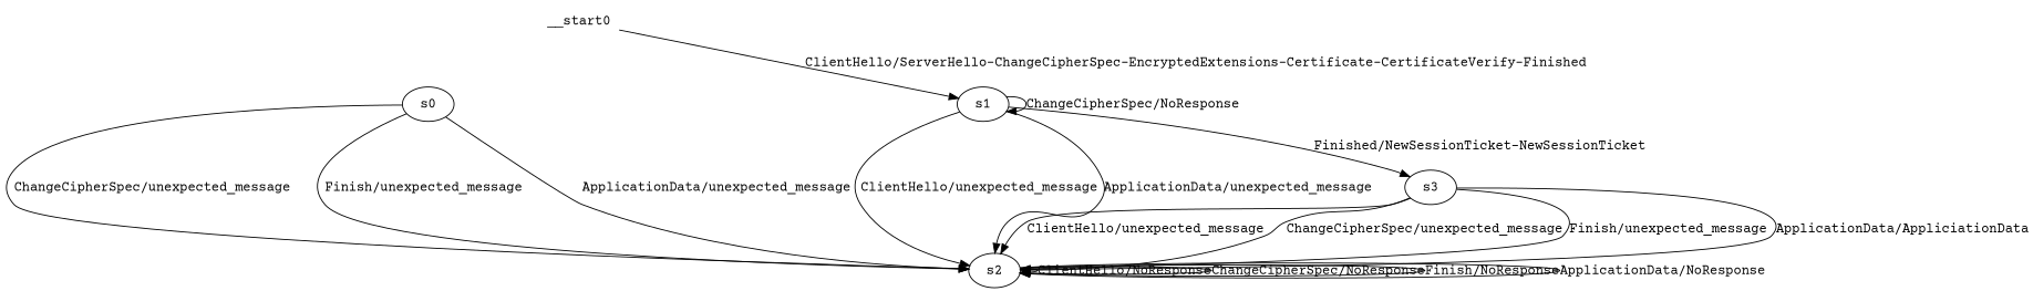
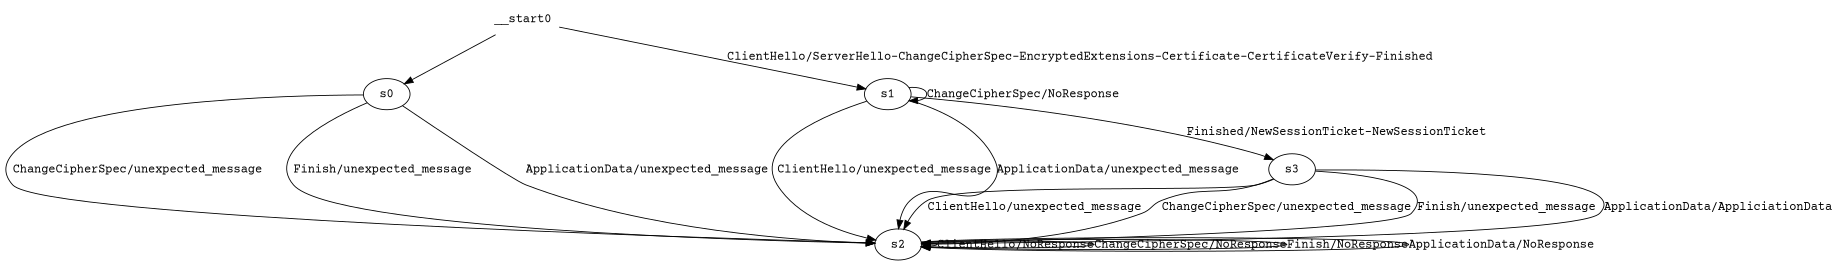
  digraph {
    fontname="Courier Prime"
    node [fontname="Courier Prime"]
    edge [fontname="Courier Prime"]
    n1 [label=s0]
    n2 [label=s2]
    n3 [label=s1]
    n4 [label=s3]
    __start0 [shape=none]
    n1 -> n2 [label="ChangeCipherSpec/unexpected_message"]
    n1 -> n2 [label="Finish/unexpected_message"]
    n1 -> n2 [label="ApplicationData/unexpected_message"]
    n2 -> n2 [label="ClientHello/NoResponse"]
    n2 -> n2 [label="ChangeCipherSpec/NoResponse"]
    n2 -> n2 [label="Finish/NoResponse"]
    n2 -> n2 [label="ApplicationData/NoResponse"]
    n3 -> n2 [label="ClientHello/unexpected_message"]
    n3 -> n2 [label="ApplicationData/unexpected_message"]
    n3 -> n3 [label="ChangeCipherSpec/NoResponse"]
    n3 -> n4 [label="Finished/NewSessionTicket-NewSessionTicket"]
    n4 -> n2 [label="ClientHello/unexpected_message"]
    n4 -> n2 [label="ChangeCipherSpec/unexpected_message"]
    n4 -> n2 [label="Finish/unexpected_message"]
    n4 -> n2 [label="ApplicationData/AppliciationData"]
+   __start0 -> n1
    __start0 -> n3 [label="ClientHello/ServerHello-ChangeCipherSpec-EncryptedExtensions-Certificate-CertificateVerify-Finished"]
  }
